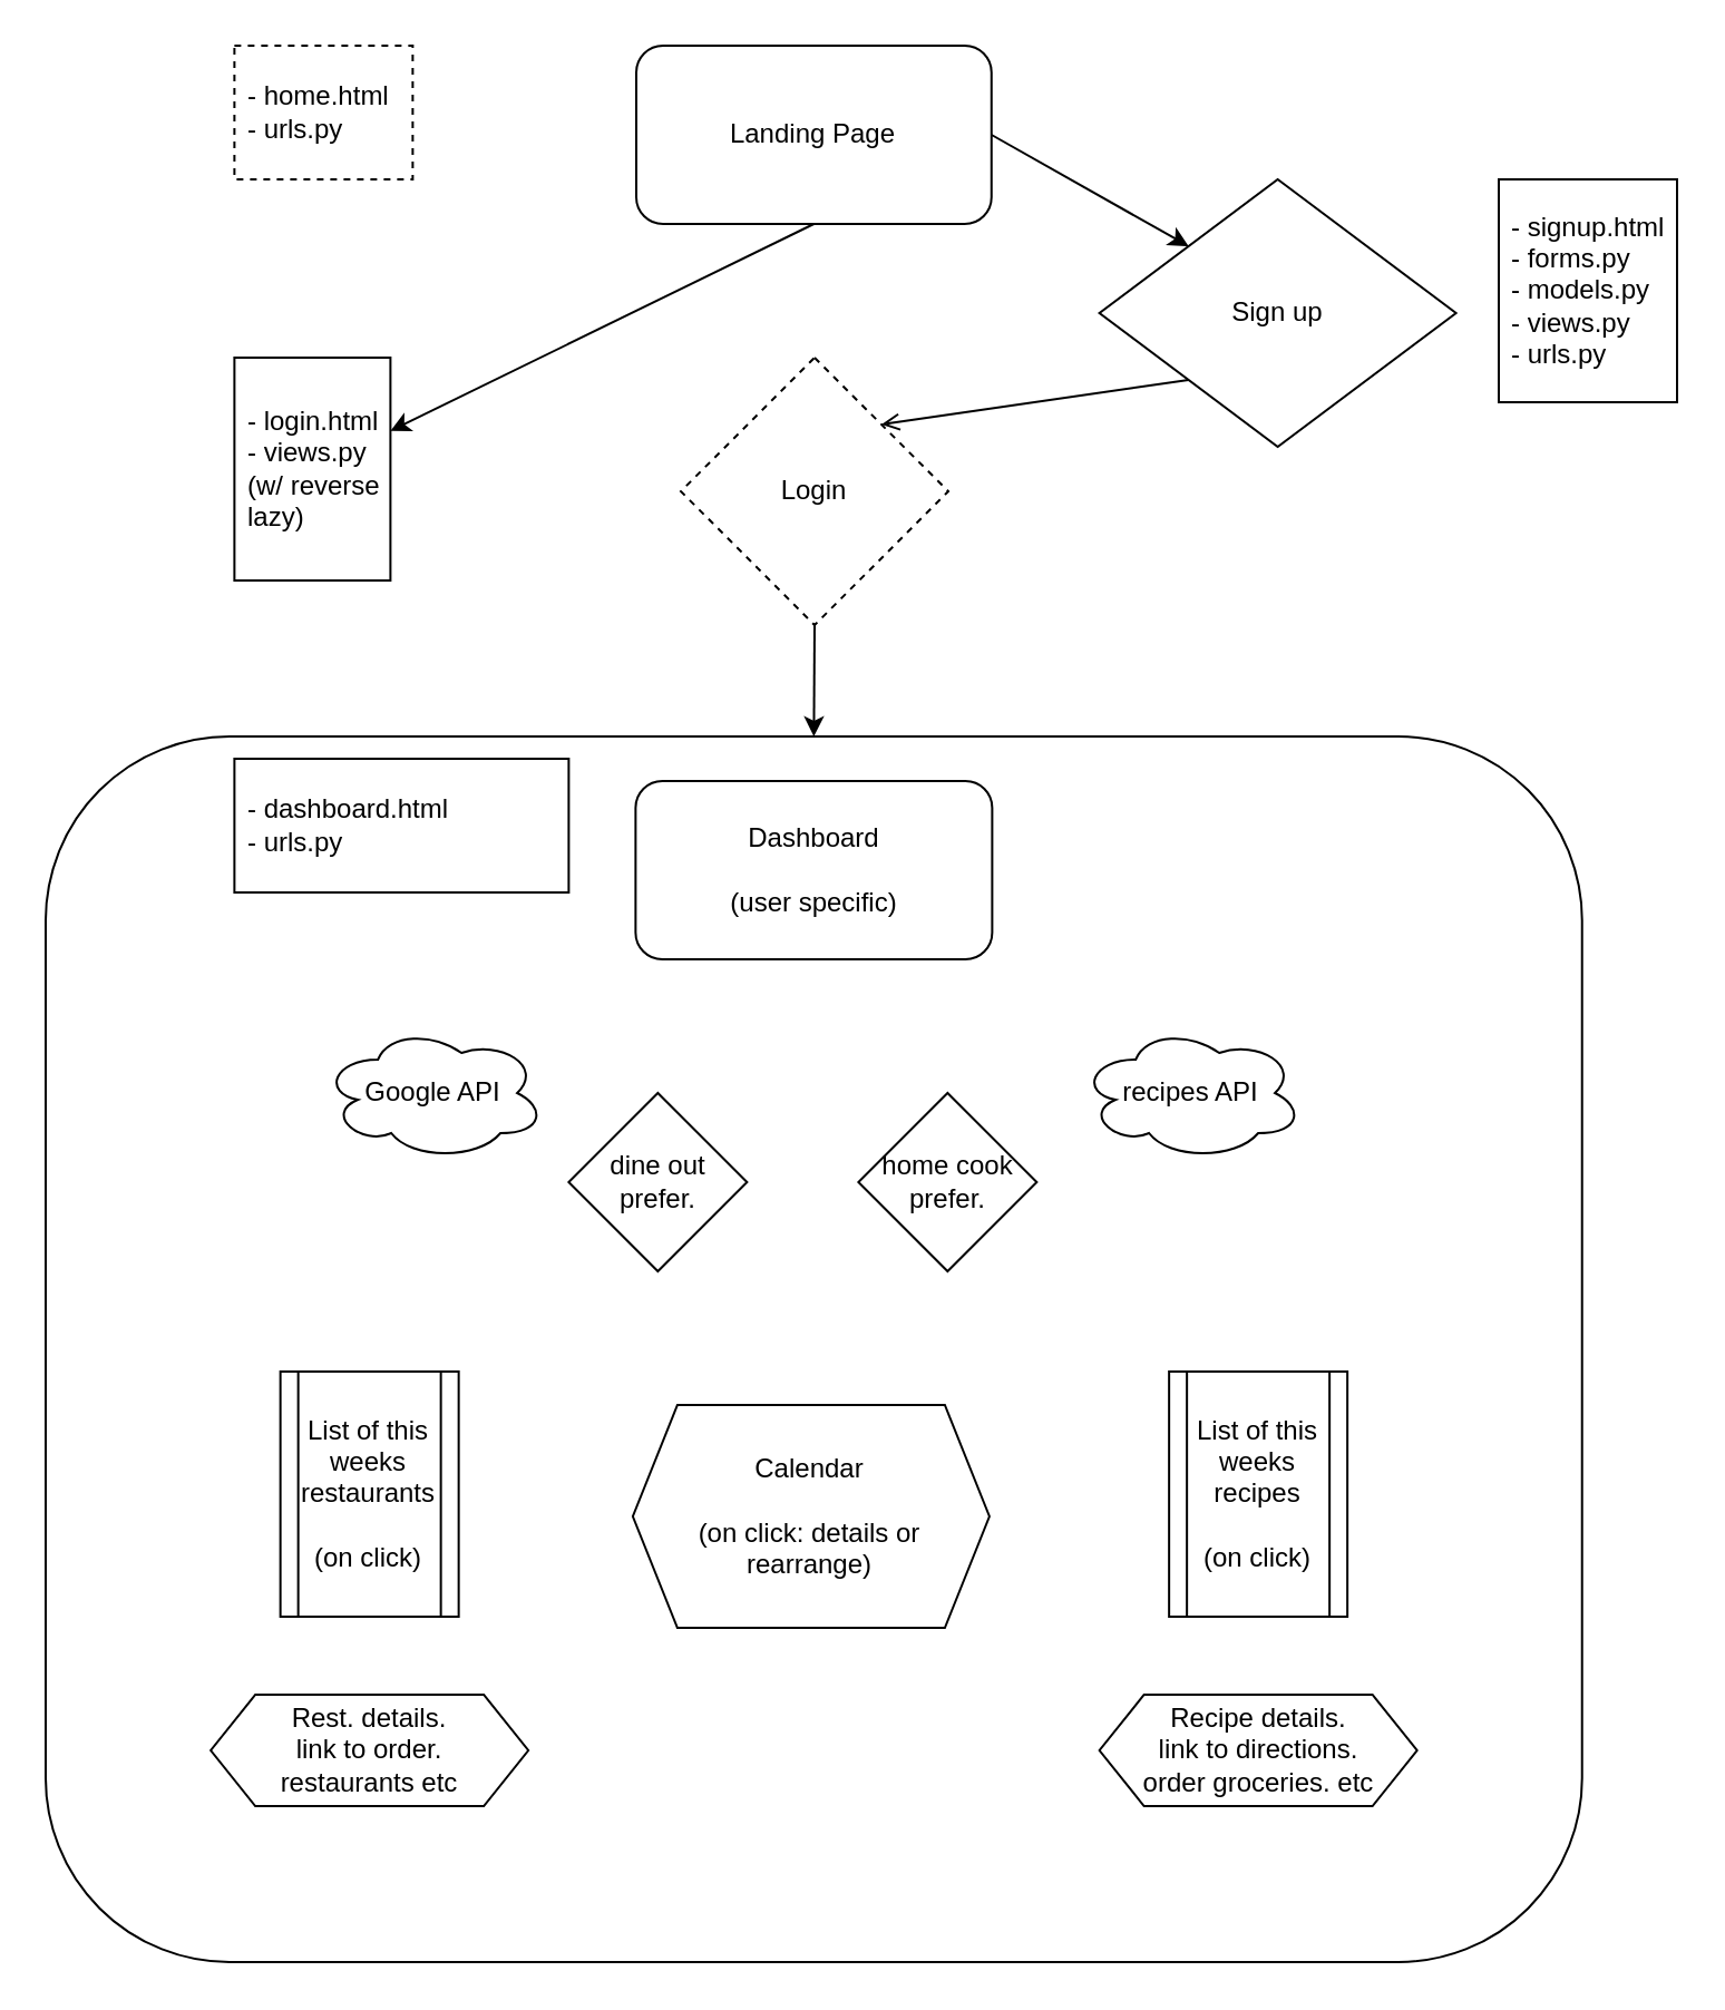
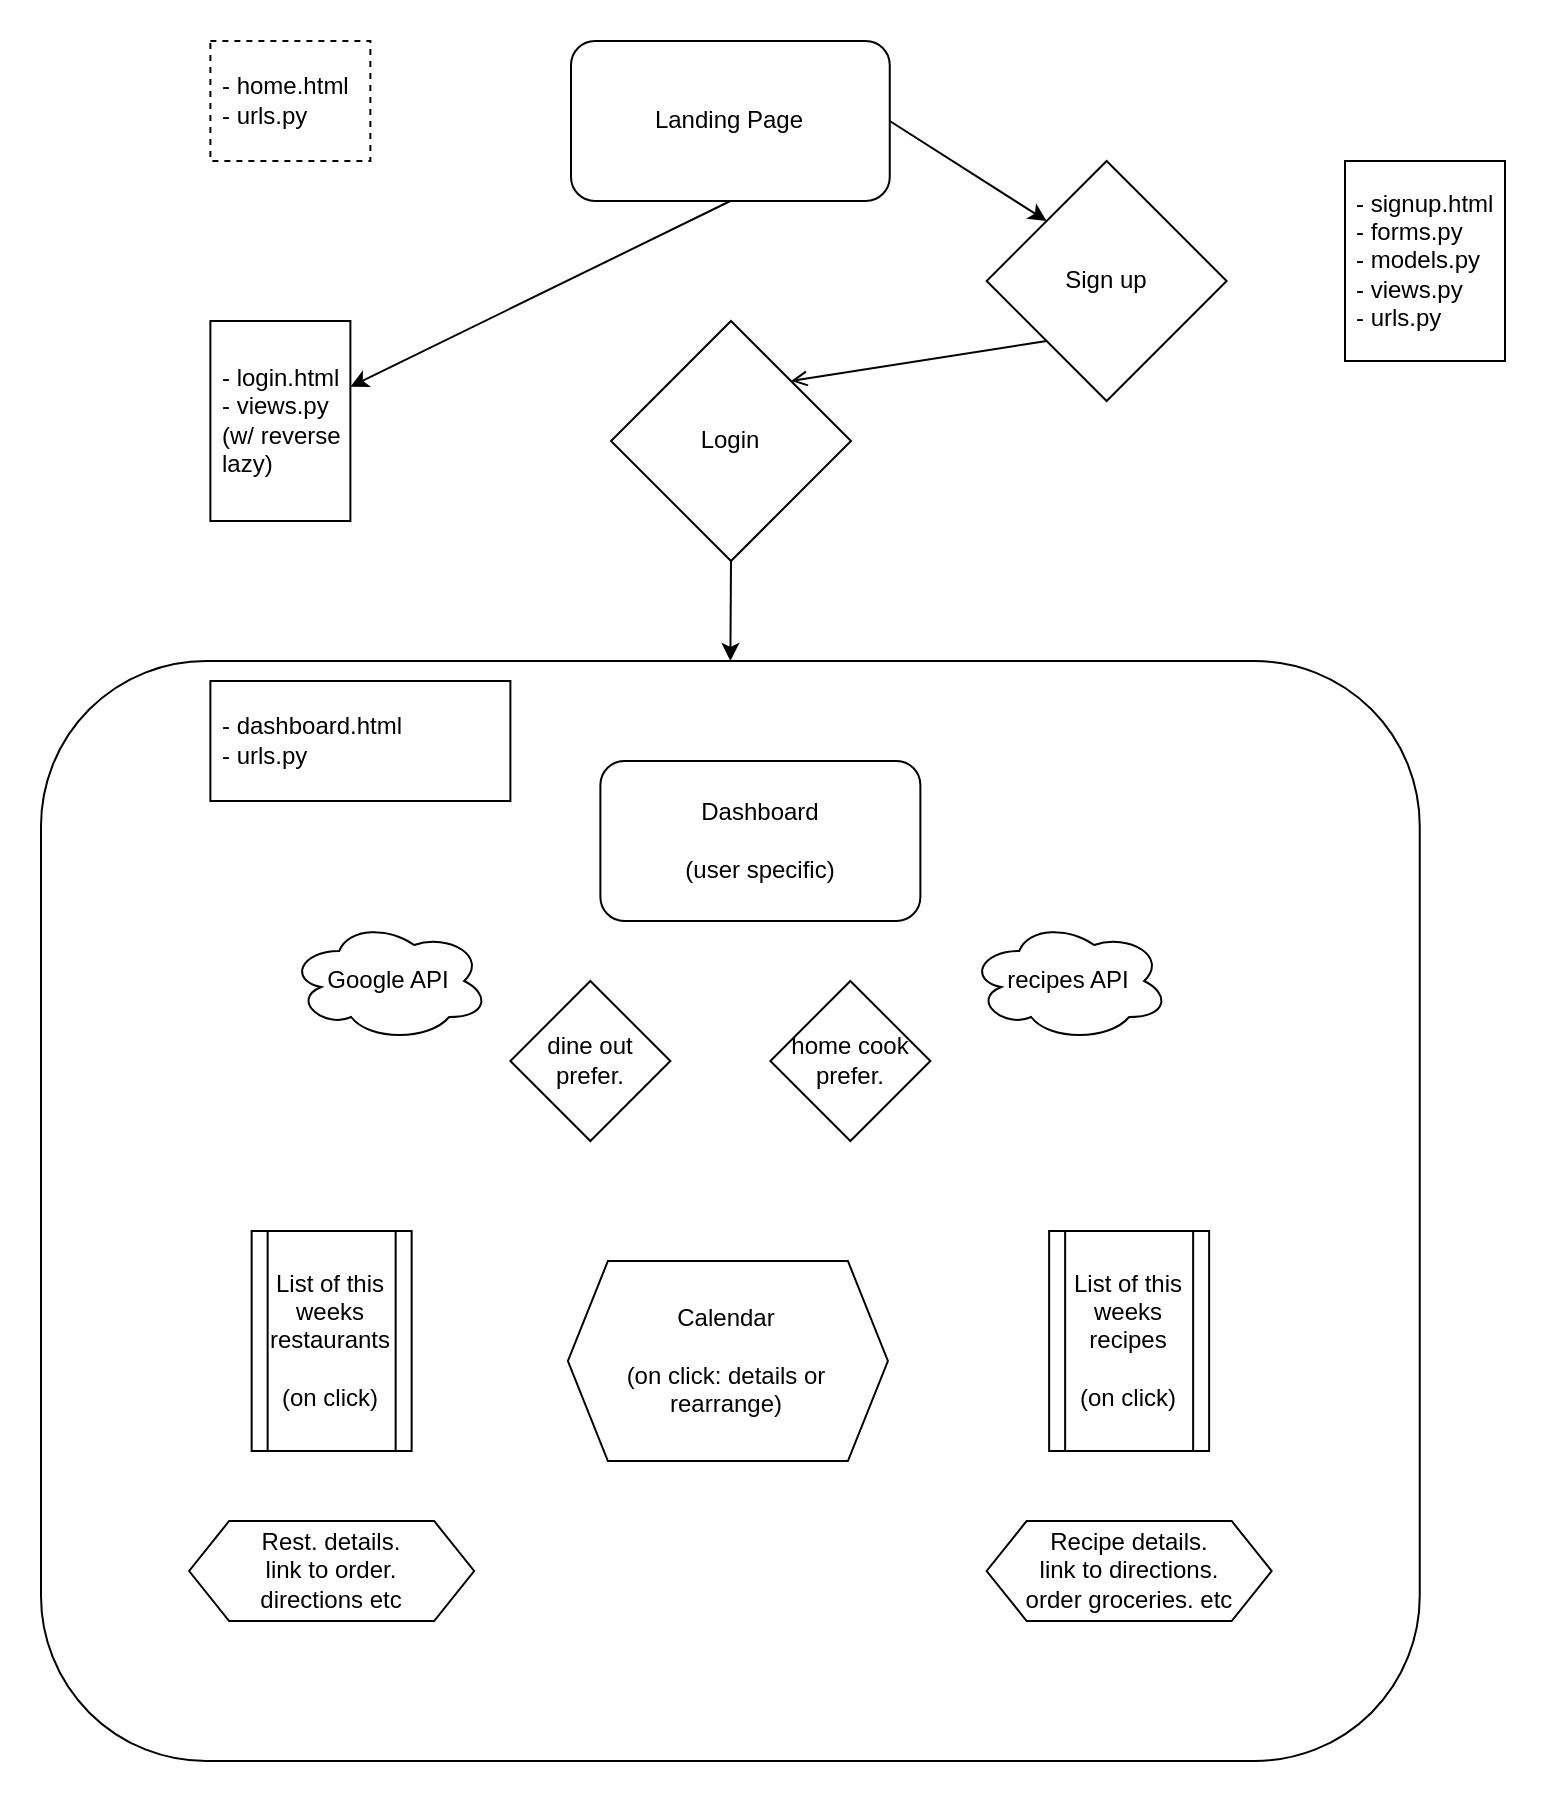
  <mxCell id="0" />
  <mxCell id="1" parent="0" />
  <mxCell id="2" value="" style="rounded=1;whiteSpace=wrap;html=1;" parent="1" vertex="1"><mxGeometry x="20" y="330" width="689.37" height="550" as="geometry" /></mxCell>
  <mxCell id="3" value="Landing Page" style="rounded=1;whiteSpace=wrap;html=1;" parent="1" vertex="1"><mxGeometry x="285" y="20" width="159.38" height="80" as="geometry" /></mxCell>
- <mxCell id="4" value="Login" style="rhombus;whiteSpace=wrap;html=1;dashed=1;" parent="1" vertex="1"><mxGeometry x="305" y="160" width="120" height="120" as="geometry" /></mxCell>
+ <mxCell id="4" value="Login" style="rhombus;whiteSpace=wrap;html=1;" parent="1" vertex="1"><mxGeometry x="305" y="160" width="120" height="120" as="geometry" /></mxCell>
  <mxCell id="5" value="" style="endArrow=classic;html=1;exitX=0.5;exitY=1;exitDx=0;exitDy=0;" parent="1" source="3" target="21" edge="1"><mxGeometry width="50" height="50" relative="1" as="geometry"><mxPoint x="125.31" y="100" as="sourcePoint" /><mxPoint x="124.81" y="160" as="targetPoint" /></mxGeometry></mxCell>
  <mxCell id="6" value="" style="endArrow=classic;html=1;exitX=1;exitY=0.5;exitDx=0;exitDy=0;entryX=0;entryY=0;entryDx=0;entryDy=0;" parent="1" source="3" target="19" edge="1"><mxGeometry width="50" height="50" relative="1" as="geometry"><mxPoint x="162" y="190" as="sourcePoint" /><mxPoint x="562" y="70" as="targetPoint" /></mxGeometry></mxCell>
  <mxCell id="7" value="" style="endArrow=open;html=1;entryX=1;entryY=0;entryDx=0;entryDy=0;exitX=0;exitY=1;exitDx=0;exitDy=0;" parent="1" source="19" target="4" edge="1"><mxGeometry width="50" height="50" relative="1" as="geometry"><mxPoint x="602" y="260" as="sourcePoint" /><mxPoint x="382" y="190" as="targetPoint" /></mxGeometry></mxCell>
- <mxCell id="8" value="Dashboard&lt;br&gt;&lt;br&gt;(user specific)" style="rounded=1;whiteSpace=wrap;html=1;" parent="1" vertex="1"><mxGeometry x="284.69" y="350" width="160" height="80" as="geometry" /></mxCell>
+ <mxCell id="8" value="Dashboard&lt;br&gt;&lt;br&gt;(user specific)" style="rounded=1;whiteSpace=wrap;html=1;" parent="1" vertex="1"><mxGeometry x="299.69" y="380" width="160" height="80" as="geometry" /></mxCell>
  <mxCell id="9" value="" style="endArrow=classic;html=1;exitX=0.5;exitY=1;exitDx=0;exitDy=0;entryX=0.5;entryY=0;entryDx=0;entryDy=0;" parent="1" source="4" target="2" edge="1"><mxGeometry width="50" height="50" relative="1" as="geometry"><mxPoint x="363.46" y="290" as="sourcePoint" /><mxPoint x="312" y="320" as="targetPoint" /></mxGeometry></mxCell>
  <mxCell id="10" value="Calendar&lt;br&gt;&lt;br&gt;(on click: details or rearrange)" style="shape=hexagon;perimeter=hexagonPerimeter2;whiteSpace=wrap;html=1;fixedSize=1;" parent="1" vertex="1"><mxGeometry x="283.45" y="630" width="160" height="100" as="geometry" /></mxCell>
  <mxCell id="11" value="dine out prefer." style="rhombus;whiteSpace=wrap;html=1;" parent="1" vertex="1"><mxGeometry x="254.69" y="490" width="80" height="80" as="geometry" /></mxCell>
  <mxCell id="12" value="home cook prefer." style="rhombus;whiteSpace=wrap;html=1;" parent="1" vertex="1"><mxGeometry x="384.69" y="490" width="80" height="80" as="geometry" /></mxCell>
  <mxCell id="13" value="List of this weeks restaurants&lt;br&gt;&lt;br&gt;(on click)" style="shape=process;whiteSpace=wrap;html=1;backgroundOutline=1;" parent="1" vertex="1"><mxGeometry x="125.32" y="615" width="80" height="110" as="geometry" /></mxCell>
  <mxCell id="14" value="List of this weeks recipes&lt;br&gt;&lt;br&gt;(on click)" style="shape=process;whiteSpace=wrap;html=1;backgroundOutline=1;" parent="1" vertex="1"><mxGeometry x="524.07" y="615" width="80" height="110" as="geometry" /></mxCell>
- <mxCell id="15" value="Rest. details.&lt;br&gt;link to order.&lt;br&gt;restaurants etc" style="shape=hexagon;perimeter=hexagonPerimeter2;whiteSpace=wrap;html=1;fixedSize=1;" parent="1" vertex="1"><mxGeometry x="94.07" y="760" width="142.5" height="50" as="geometry" /></mxCell>
+ <mxCell id="15" value="Rest. details.&lt;br&gt;link to order.&lt;br&gt;directions etc" style="shape=hexagon;perimeter=hexagonPerimeter2;whiteSpace=wrap;html=1;fixedSize=1;" parent="1" vertex="1"><mxGeometry x="94.07" y="760" width="142.5" height="50" as="geometry" /></mxCell>
  <mxCell id="16" value="Recipe details.&lt;br&gt;link to directions.&lt;br&gt;order groceries. etc" style="shape=hexagon;perimeter=hexagonPerimeter2;whiteSpace=wrap;html=1;fixedSize=1;" parent="1" vertex="1"><mxGeometry x="492.82" y="760" width="142.5" height="50" as="geometry" /></mxCell>
  <mxCell id="17" value="Google API" style="ellipse;shape=cloud;whiteSpace=wrap;html=1;" parent="1" vertex="1"><mxGeometry x="144.07" y="460" width="100" height="60" as="geometry" /></mxCell>
  <mxCell id="18" value="recipes API" style="ellipse;shape=cloud;whiteSpace=wrap;html=1;" parent="1" vertex="1"><mxGeometry x="484.07" y="460" width="100" height="60" as="geometry" /></mxCell>
- <mxCell id="19" value="Sign up" style="rhombus;whiteSpace=wrap;html=1;" parent="1" vertex="1"><mxGeometry x="492.82" y="80" width="160" height="120" as="geometry" /></mxCell>
+ <mxCell id="19" value="Sign up" style="rhombus;whiteSpace=wrap;html=1;" parent="1" vertex="1"><mxGeometry x="492.82" y="80" width="120" height="120" as="geometry" /></mxCell>
  <mxCell id="20" value="- signup.html&lt;br&gt;- forms.py&lt;br&gt;- models.py&lt;br&gt;- views.py&lt;br&gt;- urls.py" style="rounded=0;whiteSpace=wrap;html=1;align=left;spacingLeft=4;" parent="1" vertex="1"><mxGeometry x="672" y="80" width="80" height="100" as="geometry" /></mxCell>
  <mxCell id="21" value="- login.html&lt;br&gt;- views.py (w/ reverse lazy)" style="rounded=0;whiteSpace=wrap;html=1;align=left;spacingLeft=4;" parent="1" vertex="1"><mxGeometry x="104.69" y="160" width="70" height="100" as="geometry" /></mxCell>
  <mxCell id="22" value="- home.html&lt;br&gt;- urls.py" style="rounded=0;whiteSpace=wrap;html=1;align=left;spacingLeft=4;dashed=1;" parent="1" vertex="1"><mxGeometry x="104.69" y="20" width="80" height="60" as="geometry" /></mxCell>
  <mxCell id="23" value="- dashboard.html&lt;br&gt;- urls.py" style="rounded=0;whiteSpace=wrap;html=1;align=left;spacingLeft=4;" parent="1" vertex="1"><mxGeometry x="104.69" y="340" width="150" height="60" as="geometry" /></mxCell>
